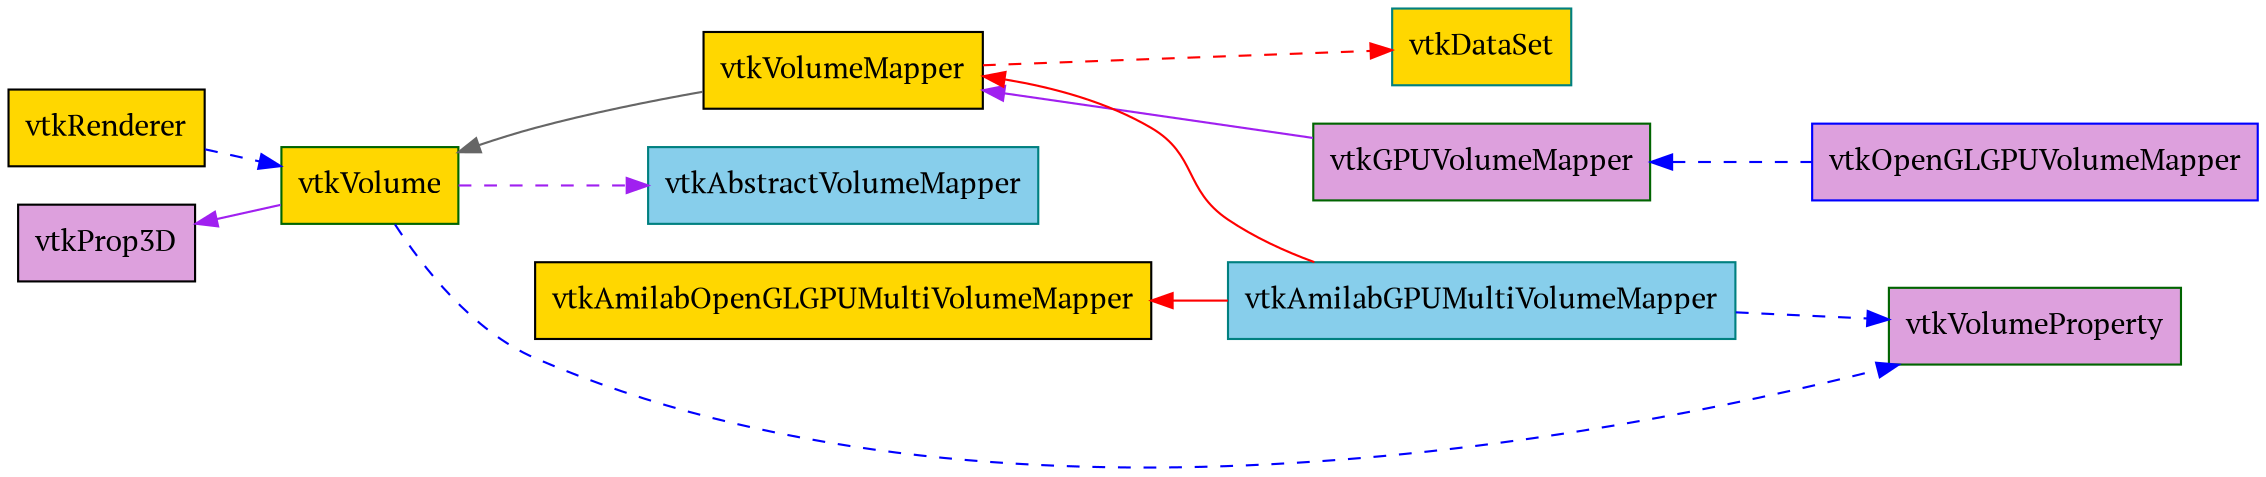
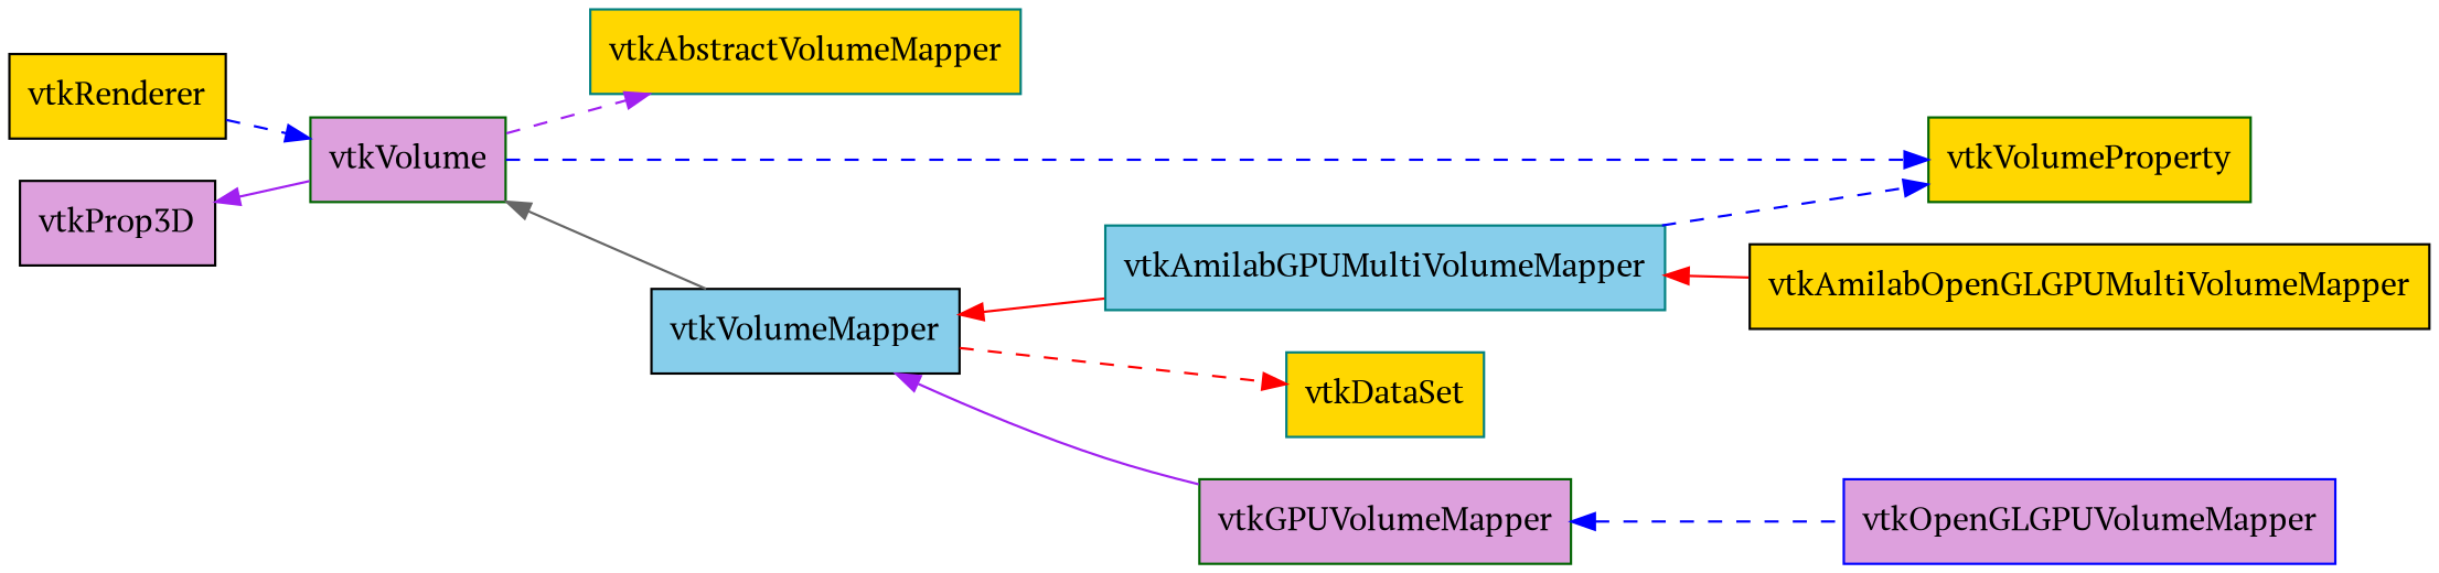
  digraph {
    fontname="PT Serif"
    rankdir=LR
    node [color=black fillcolor=plum fontname="PT Serif" shape=box style=filled]
    edge [arrowtail=normal color=blue dir=back fontname="PT Serif" style=dashed]
    n1 [fillcolor=gold label=vtkRenderer]
-   n2 [color=darkgreen fillcolor=gold label=vtkVolume]
-   n3 [color=teal fillcolor=skyblue label=vtkAbstractVolumeMapper]
-   n4 [color=darkgreen label=vtkVolumeProperty]
-   n5 [fillcolor=gold label=vtkVolumeMapper]
+   n2 [color=darkgreen label=vtkVolume]
+   n3 [color=teal fillcolor=gold label=vtkAbstractVolumeMapper]
+   n4 [color=darkgreen fillcolor=gold label=vtkVolumeProperty]
+   n5 [fillcolor=skyblue label=vtkVolumeMapper]
    n6 [label=vtkProp3D]
    n7 [color=teal fillcolor=gold label=vtkDataSet]
    n8 [color=darkgreen label=vtkGPUVolumeMapper]
    n9 [color=teal fillcolor=skyblue label=vtkAmilabGPUMultiVolumeMapper]
    n10 [color=blue label=vtkOpenGLGPUVolumeMapper]
    n11 [fillcolor=gold label=vtkAmilabOpenGLGPUMultiVolumeMapper]
    n1 -> n2 [dir=front]
    n2 -> n3 [color=purple dir=front]
    n2 -> n4 [dir=front]
    n2 -> n5 [color=gray40 style=solid]
    n5 -> n7 [color=red dir=front]
    n5 -> n8 [color=purple style=solid]
    n5 -> n9 [color=red style=solid]
    n6 -> n2 [color=purple style=solid]
    n8 -> n10
    n9 -> n4 [dir=front]
-   n11 -> n9 [color=red style=solid]
+   n9 -> n11 [color=red style=solid]
  }
